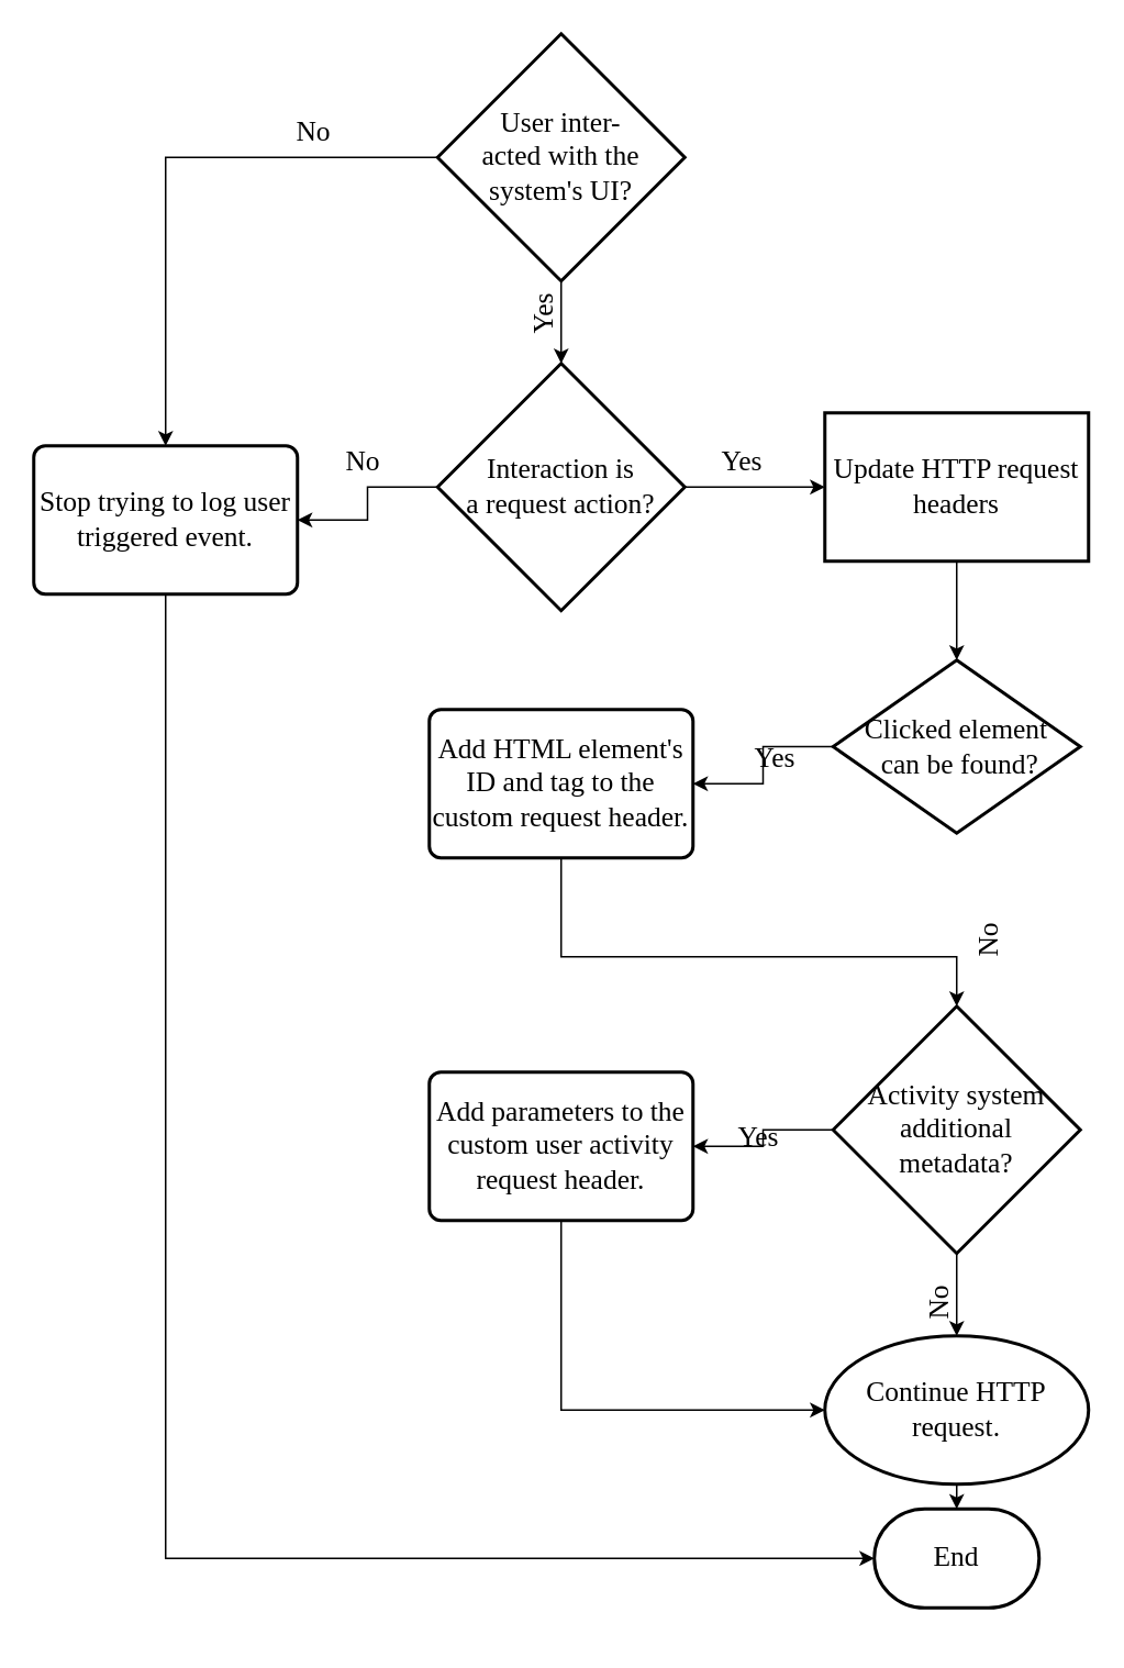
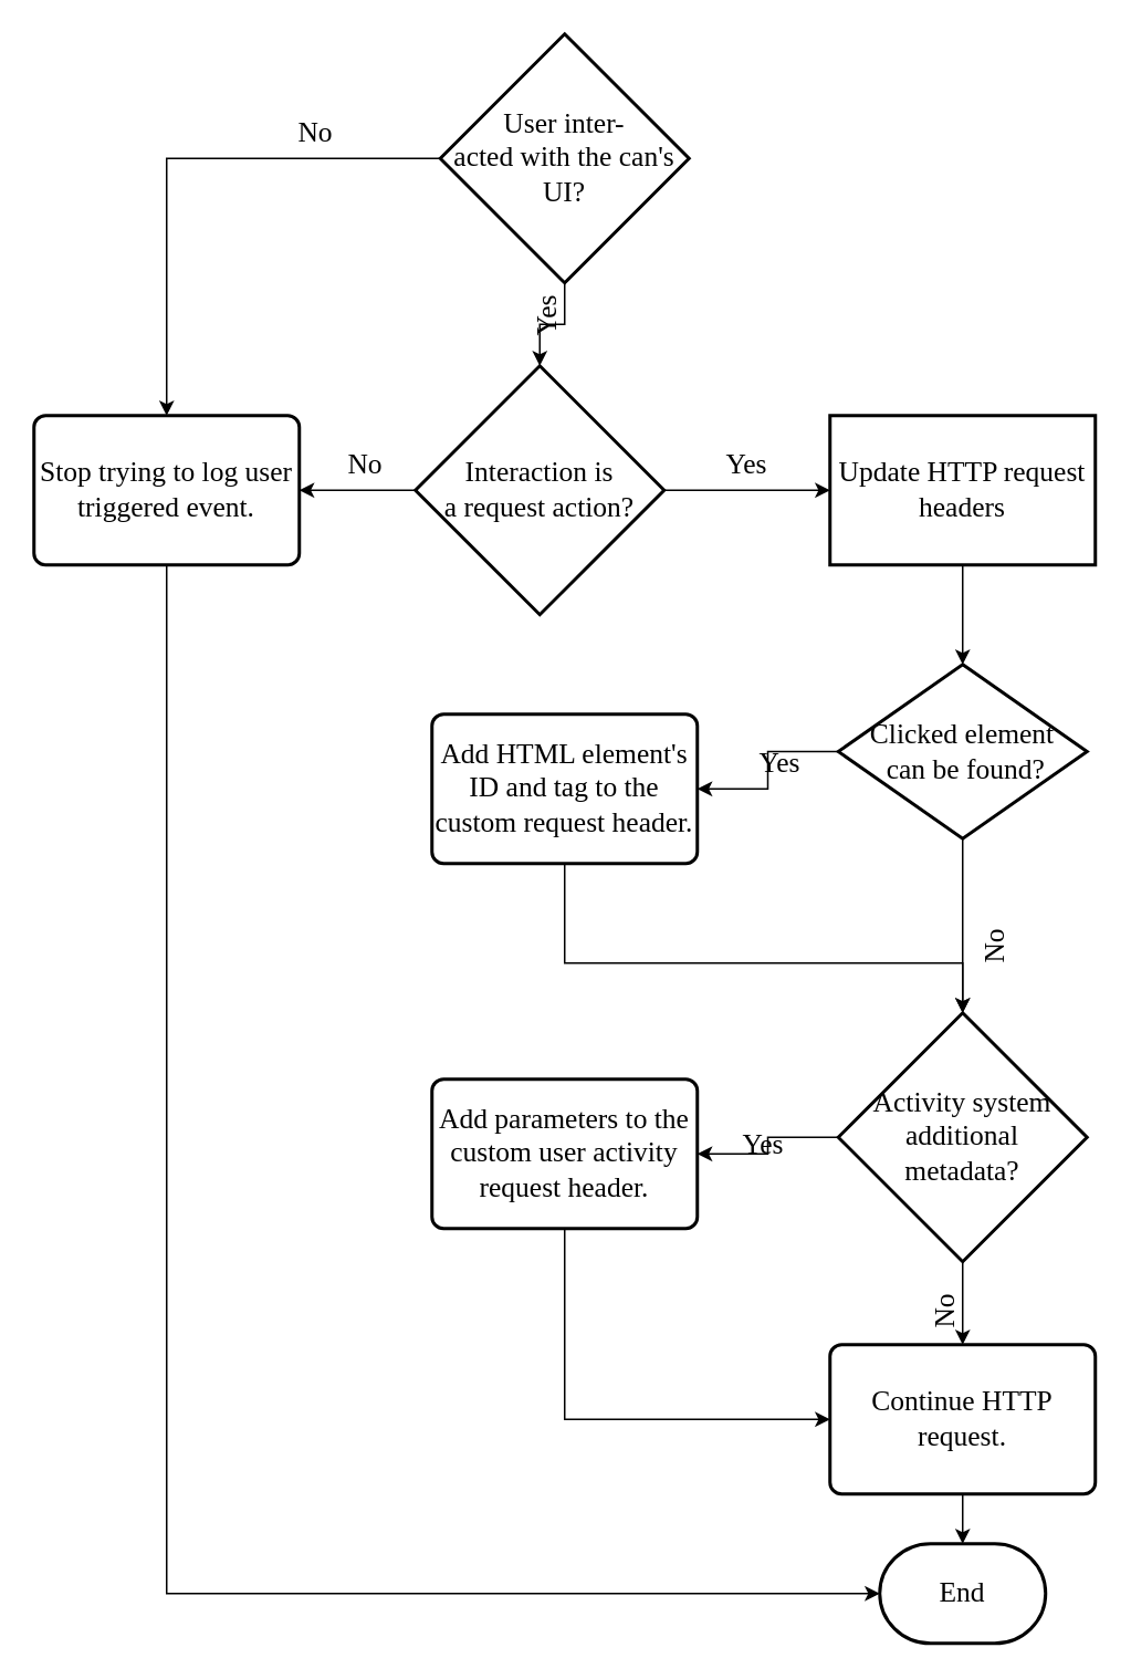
  <mxCell id="0" />
  <mxCell id="1" parent="0" />
  <mxCell id="2" style="edgeStyle=orthogonalEdgeStyle;rounded=0;orthogonalLoop=1;jettySize=auto;html=1;exitX=1;exitY=0.5;exitDx=0;exitDy=0;exitPerimeter=0;" parent="1" source="4" target="10" edge="1"><mxGeometry relative="1" as="geometry" /></mxCell>
  <mxCell id="3" style="edgeStyle=orthogonalEdgeStyle;rounded=0;orthogonalLoop=1;jettySize=auto;html=1;exitX=0;exitY=0.5;exitDx=0;exitDy=0;exitPerimeter=0;entryX=1;entryY=0.5;entryDx=0;entryDy=0;" parent="1" source="4" target="29" edge="1"><mxGeometry relative="1" as="geometry" /></mxCell>
- <mxCell id="4" value="Interaction is&lt;br&gt;a request action?" style="strokeWidth=2;html=1;shape=mxgraph.flowchart.decision;whiteSpace=wrap;fontFamily=Times New Roman;fillColor=none;fontSize=17;" parent="1" vertex="1"><mxGeometry x="265" y="220" width="150" height="150" as="geometry" /></mxCell>
+ <mxCell id="4" value="Interaction is&lt;br&gt;a request action?" style="strokeWidth=2;html=1;shape=mxgraph.flowchart.decision;whiteSpace=wrap;fontFamily=Times New Roman;fillColor=none;fontSize=17;" parent="1" vertex="1"><mxGeometry x="250" y="220" width="150" height="150" as="geometry" /></mxCell>
  <mxCell id="5" style="edgeStyle=orthogonalEdgeStyle;rounded=0;orthogonalLoop=1;jettySize=auto;html=1;exitX=0.5;exitY=1;exitDx=0;exitDy=0;exitPerimeter=0;entryX=0.5;entryY=0;entryDx=0;entryDy=0;entryPerimeter=0;fontFamily=Times New Roman;fontSize=17;" parent="1" source="7" target="4" edge="1"><mxGeometry relative="1" as="geometry" /></mxCell>
  <mxCell id="6" style="edgeStyle=orthogonalEdgeStyle;rounded=0;orthogonalLoop=1;jettySize=auto;html=1;exitX=0;exitY=0.5;exitDx=0;exitDy=0;exitPerimeter=0;entryX=0.5;entryY=0;entryDx=0;entryDy=0;" parent="1" source="7" target="29" edge="1"><mxGeometry relative="1" as="geometry" /></mxCell>
- <mxCell id="7" value="User inter-&lt;br&gt;acted with the system's UI?" style="strokeWidth=2;html=1;shape=mxgraph.flowchart.decision;whiteSpace=wrap;fontFamily=Times New Roman;fillColor=none;fontSize=17;" parent="1" vertex="1"><mxGeometry x="265" y="20" width="150" height="150" as="geometry" /></mxCell>
- <mxCell id="8" value="End" style="strokeWidth=2;html=1;shape=mxgraph.flowchart.terminator;whiteSpace=wrap;fillColor=none;fontFamily=Times New Roman;fontSize=17;" parent="1" vertex="1"><mxGeometry x="530" y="915" width="100" height="60" as="geometry" /></mxCell>
+ <mxCell id="7" value="User inter-&lt;br&gt;acted with the can's UI?" style="strokeWidth=2;html=1;shape=mxgraph.flowchart.decision;whiteSpace=wrap;fontFamily=Times New Roman;fillColor=none;fontSize=17;" parent="1" vertex="1"><mxGeometry x="265" y="20" width="150" height="150" as="geometry" /></mxCell>
+ <mxCell id="8" value="End" style="strokeWidth=2;html=1;shape=mxgraph.flowchart.terminator;whiteSpace=wrap;fillColor=none;fontFamily=Times New Roman;fontSize=17;" parent="1" vertex="1"><mxGeometry x="530" y="930" width="100" height="60" as="geometry" /></mxCell>
  <mxCell id="9" style="edgeStyle=orthogonalEdgeStyle;rounded=0;orthogonalLoop=1;jettySize=auto;html=1;exitX=0.5;exitY=1;exitDx=0;exitDy=0;entryX=0.5;entryY=0;entryDx=0;entryDy=0;entryPerimeter=0;" parent="1" source="10" target="21" edge="1"><mxGeometry relative="1" as="geometry" /></mxCell>
  <mxCell id="10" value="Update HTTP request headers" style="whiteSpace=wrap;html=1;absoluteArcSize=1;arcSize=14;strokeWidth=2;fontFamily=Times New Roman;fillColor=none;fontSize=17;rounded=0;" parent="1" vertex="1"><mxGeometry x="500" y="250" width="160" height="90" as="geometry" /></mxCell>
  <mxCell id="11" style="edgeStyle=orthogonalEdgeStyle;rounded=0;orthogonalLoop=1;jettySize=auto;html=1;exitX=0;exitY=0.5;exitDx=0;exitDy=0;exitPerimeter=0;entryX=1;entryY=0.5;entryDx=0;entryDy=0;" parent="1" source="13" target="26" edge="1"><mxGeometry relative="1" as="geometry" /></mxCell>
  <mxCell id="12" style="edgeStyle=orthogonalEdgeStyle;rounded=0;orthogonalLoop=1;jettySize=auto;html=1;exitX=0.5;exitY=1;exitDx=0;exitDy=0;exitPerimeter=0;entryX=0.5;entryY=0;entryDx=0;entryDy=0;" parent="1" source="13" target="24" edge="1"><mxGeometry relative="1" as="geometry" /></mxCell>
  <mxCell id="13" value="Activity system additional &lt;br&gt;metadata?" style="strokeWidth=2;html=1;shape=mxgraph.flowchart.decision;whiteSpace=wrap;fontFamily=Times New Roman;fillColor=none;fontSize=17;" parent="1" vertex="1"><mxGeometry x="505" y="610" width="150" height="150" as="geometry" /></mxCell>
  <mxCell id="14" style="edgeStyle=orthogonalEdgeStyle;rounded=0;orthogonalLoop=1;jettySize=auto;html=1;exitX=0.5;exitY=1;exitDx=0;exitDy=0;" edge="1" parent="1" source="15"><mxGeometry relative="1" as="geometry"><mxPoint x="580" y="610" as="targetPoint" /><Array as="points"><mxPoint x="340" y="580" /><mxPoint x="580" y="580" /></Array></mxGeometry></mxCell>
  <mxCell id="15" value="Add HTML element's ID and tag to the custom request header." style="rounded=1;whiteSpace=wrap;html=1;absoluteArcSize=1;arcSize=14;strokeWidth=2;fontFamily=Times New Roman;fillColor=none;fontSize=17;" parent="1" vertex="1"><mxGeometry x="260" y="430" width="160" height="90" as="geometry" /></mxCell>
  <mxCell id="16" value="Yes" style="text;html=1;strokeColor=none;fillColor=none;align=center;verticalAlign=middle;whiteSpace=wrap;rounded=0;fontFamily=Times New Roman;rotation=-90;fontSize=17;" parent="1" vertex="1"><mxGeometry x="310" y="180" width="40" height="20" as="geometry" /></mxCell>
  <mxCell id="17" value="Yes" style="text;html=1;strokeColor=none;fillColor=none;align=center;verticalAlign=middle;whiteSpace=wrap;rounded=0;fontFamily=Times New Roman;rotation=0;fontSize=17;" parent="1" vertex="1"><mxGeometry x="440" y="679.999" width="40" height="20" as="geometry" /></mxCell>
  <mxCell id="18" value="No" style="text;html=1;strokeColor=none;fillColor=none;align=center;verticalAlign=middle;whiteSpace=wrap;rounded=0;fontFamily=Times New Roman;rotation=0;fontSize=17;" parent="1" vertex="1"><mxGeometry x="170" y="70" width="40" height="20" as="geometry" /></mxCell>
  <mxCell id="19" style="edgeStyle=orthogonalEdgeStyle;rounded=0;orthogonalLoop=1;jettySize=auto;html=1;entryX=1;entryY=0.5;entryDx=0;entryDy=0;" parent="1" source="21" target="15" edge="1"><mxGeometry relative="1" as="geometry" /></mxCell>
+ <mxCell id="20" style="edgeStyle=orthogonalEdgeStyle;rounded=0;orthogonalLoop=1;jettySize=auto;html=1;exitX=0.5;exitY=1;exitDx=0;exitDy=0;exitPerimeter=0;entryX=0.5;entryY=0;entryDx=0;entryDy=0;entryPerimeter=0;" edge="1" parent="1" source="21" target="13"><mxGeometry relative="1" as="geometry" /></mxCell>
  <mxCell id="21" value="Clicked element&lt;br&gt;&amp;nbsp;can be found?" style="strokeWidth=2;html=1;shape=mxgraph.flowchart.decision;whiteSpace=wrap;fontFamily=Times New Roman;fillColor=none;fontSize=17;" parent="1" vertex="1"><mxGeometry x="505" y="400" width="150" height="105" as="geometry" /></mxCell>
  <mxCell id="22" value="Yes" style="text;html=1;strokeColor=none;fillColor=none;align=center;verticalAlign=middle;whiteSpace=wrap;rounded=0;fontFamily=Times New Roman;rotation=0;fontSize=17;" parent="1" vertex="1"><mxGeometry x="450" y="450" width="40" height="20" as="geometry" /></mxCell>
  <mxCell id="23" style="edgeStyle=orthogonalEdgeStyle;rounded=0;orthogonalLoop=1;jettySize=auto;html=1;exitX=0.5;exitY=1;exitDx=0;exitDy=0;entryX=0.5;entryY=0;entryDx=0;entryDy=0;entryPerimeter=0;" parent="1" source="24" target="8" edge="1"><mxGeometry relative="1" as="geometry" /></mxCell>
- <mxCell id="24" value="Continue HTTP request." style="ellipse;whiteSpace=wrap;html=1;absoluteArcSize=1;arcSize=14;strokeWidth=2;fontFamily=Times New Roman;fillColor=none;fontSize=17;" parent="1" vertex="1"><mxGeometry x="500" y="810" width="160" height="90" as="geometry" /></mxCell>
+ <mxCell id="24" value="Continue HTTP request." style="rounded=1;whiteSpace=wrap;html=1;absoluteArcSize=1;arcSize=14;strokeWidth=2;fontFamily=Times New Roman;fillColor=none;fontSize=17;" parent="1" vertex="1"><mxGeometry x="500" y="810" width="160" height="90" as="geometry" /></mxCell>
  <mxCell id="25" style="edgeStyle=orthogonalEdgeStyle;rounded=0;orthogonalLoop=1;jettySize=auto;html=1;exitX=0.5;exitY=1;exitDx=0;exitDy=0;entryX=0;entryY=0.5;entryDx=0;entryDy=0;" parent="1" source="26" target="24" edge="1"><mxGeometry relative="1" as="geometry" /></mxCell>
  <mxCell id="26" value="Add parameters to the custom user activity request header.&lt;span style=&quot;color: rgba(0, 0, 0, 0); font-family: monospace; font-size: 0px; text-align: start;&quot;&gt;%3CmxGraphModel%3E%3Croot%3E%3CmxCell%20id%3D%220%22%2F%3E%3CmxCell%20id%3D%221%22%20parent%3D%220%22%2F%3E%3CmxCell%20id%3D%222%22%20value%3D%22Continue%20AJAX%20request.%22%20style%3D%22rounded%3D1%3BwhiteSpace%3Dwrap%3Bhtml%3D1%3BabsoluteArcSize%3D1%3BarcSize%3D14%3BstrokeWidth%3D2%3BfontFamily%3DTimes%20New%20Roman%3BfillColor%3Dnone%3BfontSize%3D17%3B%22%20vertex%3D%221%22%20parent%3D%221%22%3E%3CmxGeometry%20x%3D%22560%22%20y%3D%22950%22%20width%3D%22160%22%20height%3D%2290%22%20as%3D%22geometry%22%2F%3E%3C%2FmxCell%3E%3C%2Froot%3E%3C%2FmxGraphModel%3E&lt;/span&gt;" style="rounded=1;whiteSpace=wrap;html=1;absoluteArcSize=1;arcSize=14;strokeWidth=2;fontFamily=Times New Roman;fillColor=none;fontSize=17;" parent="1" vertex="1"><mxGeometry x="260" y="650" width="160" height="90" as="geometry" /></mxCell>
  <mxCell id="27" value="No" style="text;html=1;strokeColor=none;fillColor=none;align=center;verticalAlign=middle;whiteSpace=wrap;rounded=0;fontFamily=Times New Roman;rotation=-90;fontSize=17;" parent="1" vertex="1"><mxGeometry x="550" y="780" width="40" height="20" as="geometry" /></mxCell>
  <mxCell id="28" style="edgeStyle=orthogonalEdgeStyle;rounded=0;orthogonalLoop=1;jettySize=auto;html=1;exitX=0.5;exitY=1;exitDx=0;exitDy=0;entryX=0;entryY=0.5;entryDx=0;entryDy=0;entryPerimeter=0;" parent="1" source="29" target="8" edge="1"><mxGeometry relative="1" as="geometry" /></mxCell>
- <mxCell id="29" value="Stop trying to log user triggered event." style="rounded=1;whiteSpace=wrap;html=1;absoluteArcSize=1;arcSize=14;strokeWidth=2;fontFamily=Times New Roman;fillColor=none;fontSize=17;" parent="1" vertex="1"><mxGeometry x="20" y="270" width="160" height="90" as="geometry" /></mxCell>
+ <mxCell id="29" value="Stop trying to log user triggered event." style="rounded=1;whiteSpace=wrap;html=1;absoluteArcSize=1;arcSize=14;strokeWidth=2;fontFamily=Times New Roman;fillColor=none;fontSize=17;" parent="1" vertex="1"><mxGeometry x="20" y="250" width="160" height="90" as="geometry" /></mxCell>
  <mxCell id="30" value="No" style="text;html=1;strokeColor=none;fillColor=none;align=center;verticalAlign=middle;whiteSpace=wrap;rounded=0;fontFamily=Times New Roman;rotation=-90;fontSize=17;" parent="1" vertex="1"><mxGeometry x="580" y="560" width="40" height="20" as="geometry" /></mxCell>
  <mxCell id="31" value="No" style="text;html=1;strokeColor=none;fillColor=none;align=center;verticalAlign=middle;whiteSpace=wrap;rounded=0;fontFamily=Times New Roman;rotation=0;fontSize=17;" vertex="1" parent="1"><mxGeometry x="200" y="270" width="40" height="20" as="geometry" /></mxCell>
  <mxCell id="32" value="Yes" style="text;html=1;strokeColor=none;fillColor=none;align=center;verticalAlign=middle;whiteSpace=wrap;rounded=0;fontFamily=Times New Roman;rotation=0;fontSize=17;" vertex="1" parent="1"><mxGeometry x="430" y="270" width="40" height="20" as="geometry" /></mxCell>
